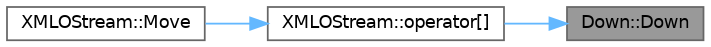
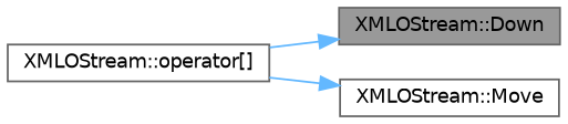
  digraph {
    rankdir=RL
    node [color=grey40 fillcolor=white fontname=Helvetica fontsize=10 shape=box style=filled]
    edge [color=steelblue1 dir=back fontname=Helvetica fontsize=10 labelfontname=Helvetica labelfontsize=10 style=solid]
-   n1 [color=gray40 fillcolor=grey60 fontcolor=black height=0.2 label="Down::Down" width=0.4]
+   n1 [color=gray40 fillcolor=grey60 fontcolor=black height=0.2 label="XMLOStream::Down" width=0.4]
    n2 [height=0.2 label="XMLOStream::operator[]" width=0.4]
    n3 [height=0.2 label="XMLOStream::Move" width=0.4]
    n1 -> n2
-   n2 -> n3
+   n3 -> n2
  }
